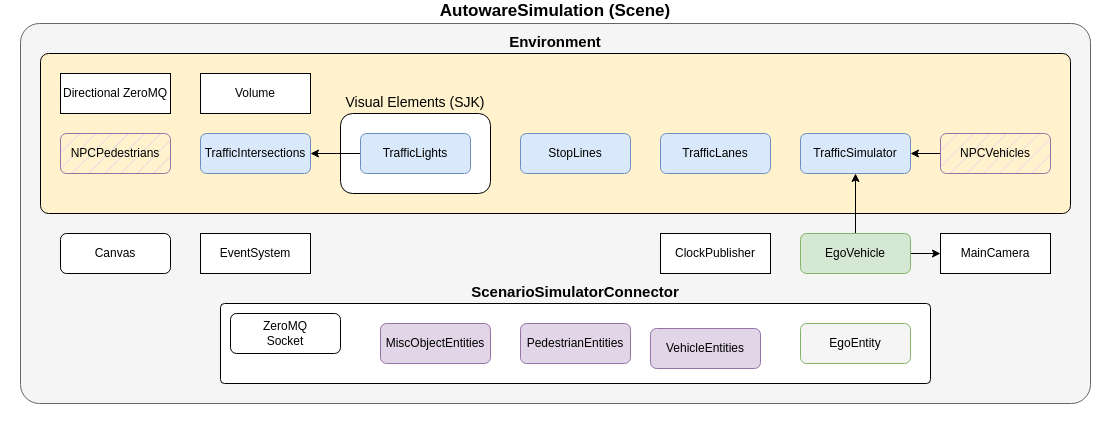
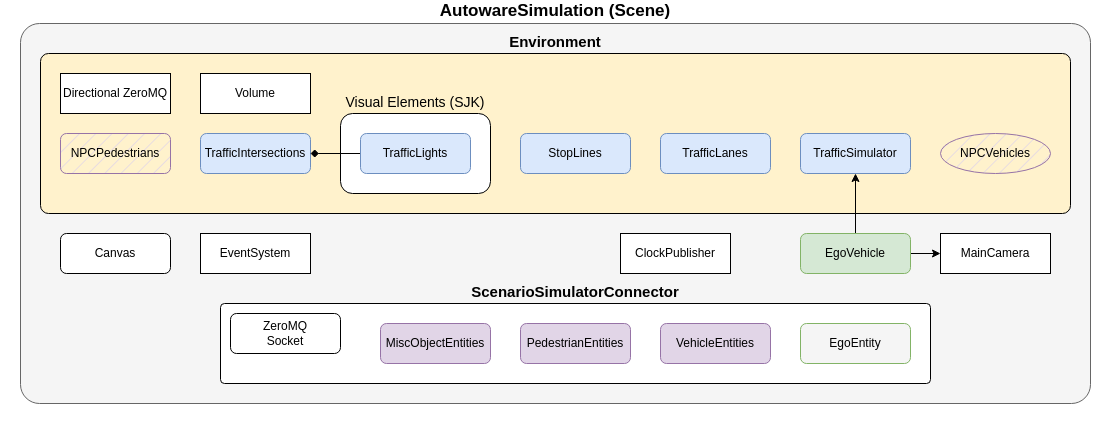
  <mxCell id="0" />
  <mxCell id="1" parent="0" />
  <mxCell id="2" value="AutowareSimulation (Scene)" style="rounded=1;whiteSpace=wrap;html=1;labelPosition=center;verticalLabelPosition=top;align=center;verticalAlign=bottom;fontStyle=1;fontSize=17;glass=0;arcSize=5;fillColor=#f5f5f5;fontColor=#000000;strokeColor=#666666;strokeWidth=1;" vertex="1" parent="1"><mxGeometry x="20" y="20" width="1070" height="380" as="geometry" /></mxCell>
  <mxCell id="3" value="&lt;div style=&quot;font-size: 15px;&quot;&gt;Environment&lt;/div&gt;" style="rounded=1;whiteSpace=wrap;html=1;labelPosition=center;verticalLabelPosition=top;align=center;verticalAlign=bottom;labelBackgroundColor=none;labelBorderColor=none;horizontal=1;fontStyle=1;fontSize=15;glass=0;arcSize=5;strokeWidth=1;strokeColor=#000000;fillColor=#fff2cc;" vertex="1" parent="1"><mxGeometry x="40" y="50" width="1030" height="160" as="geometry" /></mxCell>
  <mxCell id="4" value="Visual Elements (SJK)" style="rounded=1;whiteSpace=wrap;html=1;labelPosition=center;verticalLabelPosition=top;align=center;verticalAlign=bottom;fontSize=14;" vertex="1" parent="1"><mxGeometry x="340" y="110" width="150" height="80" as="geometry" /></mxCell>
  <mxCell id="5" value="StopLines" style="rounded=1;whiteSpace=wrap;html=1;fillColor=#dae8fc;strokeColor=#6c8ebf;" vertex="1" parent="1"><mxGeometry x="520" y="130" width="110" height="40" as="geometry" /></mxCell>
  <mxCell id="6" value="&lt;div&gt;TrafficLanes&lt;/div&gt;" style="rounded=1;whiteSpace=wrap;html=1;fillColor=#dae8fc;strokeColor=#6c8ebf;" vertex="1" parent="1"><mxGeometry x="660" y="130" width="110" height="40" as="geometry" /></mxCell>
  <mxCell id="7" value="&lt;div&gt;TrafficIntersections&lt;/div&gt;" style="rounded=1;whiteSpace=wrap;html=1;fillColor=#dae8fc;strokeColor=#6c8ebf;" vertex="1" parent="1"><mxGeometry x="200" y="130" width="110" height="40" as="geometry" /></mxCell>
- <mxCell id="8" value="" style="edgeStyle=orthogonalEdgeStyle;rounded=0;orthogonalLoop=1;jettySize=auto;html=1;" edge="1" parent="1" source="9" target="7"><mxGeometry relative="1" as="geometry" /></mxCell>
+ <mxCell id="8" value="" style="edgeStyle=orthogonalEdgeStyle;rounded=0;orthogonalLoop=1;jettySize=auto;html=1;endArrow=diamond;" edge="1" parent="1" source="9" target="7"><mxGeometry relative="1" as="geometry" /></mxCell>
  <mxCell id="9" value="TrafficLights" style="rounded=1;whiteSpace=wrap;html=1;fillColor=#dae8fc;strokeColor=#6c8ebf;fillStyle=auto;" vertex="1" parent="1"><mxGeometry x="360" y="130" width="110" height="40" as="geometry" /></mxCell>
  <mxCell id="10" value="&lt;div&gt;TrafficSimulator&lt;/div&gt;" style="rounded=1;whiteSpace=wrap;html=1;fillColor=#dae8fc;strokeColor=#6c8ebf;" vertex="1" parent="1"><mxGeometry x="800" y="130" width="110" height="40" as="geometry" /></mxCell>
- <mxCell id="11" value="" style="edgeStyle=orthogonalEdgeStyle;rounded=0;orthogonalLoop=1;jettySize=auto;html=1;" edge="1" parent="1" source="12" target="10"><mxGeometry relative="1" as="geometry" /></mxCell>
- <mxCell id="12" value="NPCVehicles" style="rounded=1;whiteSpace=wrap;html=1;fillColor=#e1d5e7;strokeColor=#9673a6;fillStyle=hatch;" vertex="1" parent="1"><mxGeometry x="940" y="130" width="110" height="40" as="geometry" /></mxCell>
+ <mxCell id="12" value="NPCVehicles" style="ellipse;whiteSpace=wrap;html=1;fillColor=#e1d5e7;strokeColor=#9673a6;fillStyle=hatch;" vertex="1" parent="1"><mxGeometry x="940" y="130" width="110" height="40" as="geometry" /></mxCell>
  <mxCell id="13" value="" style="edgeStyle=orthogonalEdgeStyle;rounded=0;orthogonalLoop=1;jettySize=auto;html=1;" edge="1" parent="1" source="15" target="10"><mxGeometry x="-0.714" y="5" relative="1" as="geometry"><mxPoint as="offset" /></mxGeometry></mxCell>
  <mxCell id="14" value="" style="edgeStyle=orthogonalEdgeStyle;rounded=0;orthogonalLoop=1;jettySize=auto;html=1;" edge="1" parent="1" source="15" target="20"><mxGeometry relative="1" as="geometry" /></mxCell>
  <mxCell id="15" value="EgoVehicle" style="rounded=1;whiteSpace=wrap;html=1;fillColor=#d5e8d4;strokeColor=#82b366;" vertex="1" parent="1"><mxGeometry x="800" y="230" width="110" height="40" as="geometry" /></mxCell>
  <mxCell id="16" value="&lt;div&gt;NPCPedestrians&lt;/div&gt;" style="rounded=1;whiteSpace=wrap;html=1;fillColor=#e1d5e7;strokeColor=#9673a6;fillStyle=hatch;" vertex="1" parent="1"><mxGeometry x="60" y="130" width="110" height="40" as="geometry" /></mxCell>
  <mxCell id="17" value="Directional ZeroMQ" style="rounded=0;whiteSpace=wrap;html=1;" vertex="1" parent="1"><mxGeometry x="60" width="110" height="40" as="geometry" y="70" /></mxCell>
  <mxCell id="18" value="&lt;div&gt;Volume&lt;/div&gt;" style="rounded=0;whiteSpace=wrap;html=1;" vertex="1" parent="1"><mxGeometry x="200" width="110" height="40" as="geometry" y="70" /></mxCell>
- <mxCell id="19" value="&lt;div&gt;ClockPublisher&lt;/div&gt;" style="rounded=0;whiteSpace=wrap;html=1;" vertex="1" parent="1"><mxGeometry x="660" y="230" width="110" height="40" as="geometry" /></mxCell>
+ <mxCell id="19" value="&lt;div&gt;ClockPublisher&lt;/div&gt;" style="rounded=0;whiteSpace=wrap;html=1;" vertex="1" parent="1"><mxGeometry x="620" y="230" width="110" height="40" as="geometry" /></mxCell>
  <mxCell id="20" value="MainCamera" style="rounded=0;whiteSpace=wrap;html=1;" vertex="1" parent="1"><mxGeometry x="940" y="230" width="110" height="40" as="geometry" /></mxCell>
  <mxCell id="21" value="Canvas" style="rounded=1;whiteSpace=wrap;html=1;" vertex="1" parent="1"><mxGeometry x="60" y="230" width="110" height="40" as="geometry" /></mxCell>
  <mxCell id="22" value="EventSystem" style="rounded=0;whiteSpace=wrap;html=1;" vertex="1" parent="1"><mxGeometry x="200" y="230" width="110" height="40" as="geometry" /></mxCell>
  <mxCell id="23" value="ScenarioSimulatorConnector" style="rounded=1;whiteSpace=wrap;html=1;labelPosition=center;verticalLabelPosition=top;align=center;verticalAlign=bottom;fontStyle=1;fontSize=15;arcSize=5;" vertex="1" parent="1"><mxGeometry x="220" y="300" width="710" height="80" as="geometry" /></mxCell>
  <mxCell id="24" value="ZeroMQ&lt;br&gt;Socket" style="rounded=1;whiteSpace=wrap;html=1;" vertex="1" parent="1"><mxGeometry x="230" y="310" width="110" height="40" as="geometry" /></mxCell>
  <mxCell id="25" value="EgoEntity" style="rounded=1;whiteSpace=wrap;html=1;fillColor=#f5f5f5;strokeColor=#82b366;" vertex="1" parent="1"><mxGeometry x="800" y="320" width="110" height="40" as="geometry" /></mxCell>
  <mxCell id="26" value="MiscObjectEntities" style="rounded=1;whiteSpace=wrap;html=1;fillColor=#e1d5e7;strokeColor=#9673a6;" vertex="1" parent="1"><mxGeometry x="380" y="320" width="110" height="40" as="geometry" /></mxCell>
- <mxCell id="27" value="&lt;div&gt;VehicleEntities&lt;/div&gt;" style="rounded=1;whiteSpace=wrap;html=1;fillColor=#e1d5e7;strokeColor=#9673a6;" vertex="1" parent="1"><mxGeometry x="650" y="325" width="110" height="40" as="geometry" /></mxCell>
+ <mxCell id="27" value="&lt;div&gt;VehicleEntities&lt;/div&gt;" style="rounded=1;whiteSpace=wrap;html=1;fillColor=#e1d5e7;strokeColor=#9673a6;" vertex="1" parent="1"><mxGeometry x="660" y="320" width="110" height="40" as="geometry" /></mxCell>
  <mxCell id="28" value="PedestrianEntities" style="rounded=1;whiteSpace=wrap;html=1;fillColor=#e1d5e7;strokeColor=#9673a6;" vertex="1" parent="1"><mxGeometry x="520" y="320" width="110" height="40" as="geometry" /></mxCell>
